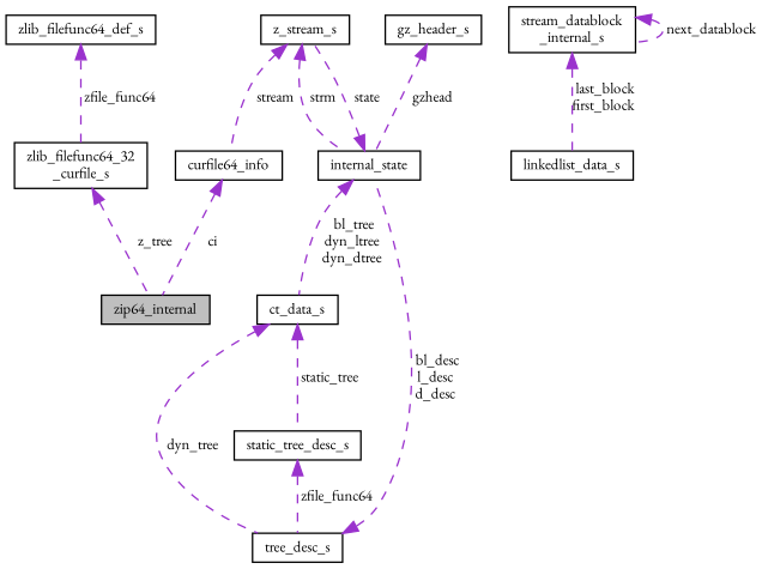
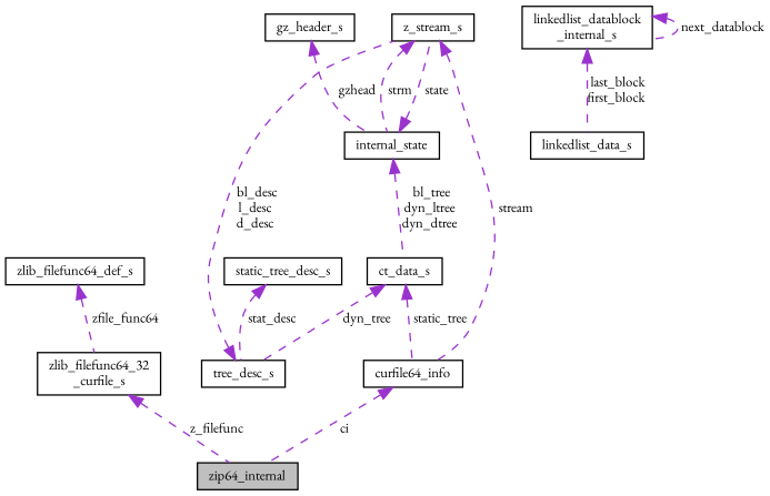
  digraph {
    fontname="EB Garamond"
    node [color=black fillcolor=white fontname="EB Garamond" fontsize=10 shape=record style=filled]
    edge [color=darkorchid3 dir=back fontname="EB Garamond" fontsize=10 labelfontname=Helvetica labelfontsize=10 style=dashed]
    n1 [fillcolor=grey75 fontcolor=black height=0.2 label=zip64_internal width=0.4]
    n2 [height=0.2 label=linkedlist_data_s width=0.4]
-   n3 [height=0.2 label="stream_datablock\l_internal_s" width=0.4]
+   n3 [height=0.2 label="linkedlist_datablock\l_internal_s" width=0.4]
    n4 [height=0.2 label="zlib_filefunc64_32\l_curfile_s" width=0.4]
    n5 [height=0.2 label=zlib_filefunc64_def_s width=0.4]
    n6 [height=0.2 label=curfile64_info width=0.4]
    n7 [height=0.2 label=z_stream_s width=0.4]
    n8 [height=0.2 label=internal_state width=0.4]
    n9 [height=0.2 label=ct_data_s width=0.4]
    n10 [height=0.2 label=gz_header_s width=0.4]
    n11 [height=0.2 label=tree_desc_s width=0.4]
    n12 [height=0.2 label=static_tree_desc_s width=0.4]
    n3 -> n2 [label=" last_block\nfirst_block"]
    n3 -> n3 [label=" next_datablock"]
-   n4 -> n1 [label=" z_tree"]
+   n4 -> n1 [label=" z_filefunc"]
    n5 -> n4 [label=" zfile_func64"]
    n6 -> n1 [label=" ci"]
    n7 -> n6 [label=" stream"]
    n7 -> n8 [label=" strm"]
    n8 -> n7 [label=" state"]
    n8 -> n9 [label=" bl_tree\ndyn_ltree\ndyn_dtree"]
    n9 -> n11 [label=" dyn_tree"]
-   n9 -> n12 [label=" static_tree"]
+   n9 -> n6 [label=" static_tree"]
    n10 -> n8 [label=" gzhead"]
-   n11 -> n8 [label=" bl_desc\nl_desc\nd_desc"]
-   n12 -> n11 [label=" zfile_func64"]
+   n11 -> n7 [label=" bl_desc\nl_desc\nd_desc"]
+   n12 -> n11 [label=" stat_desc"]
  }
